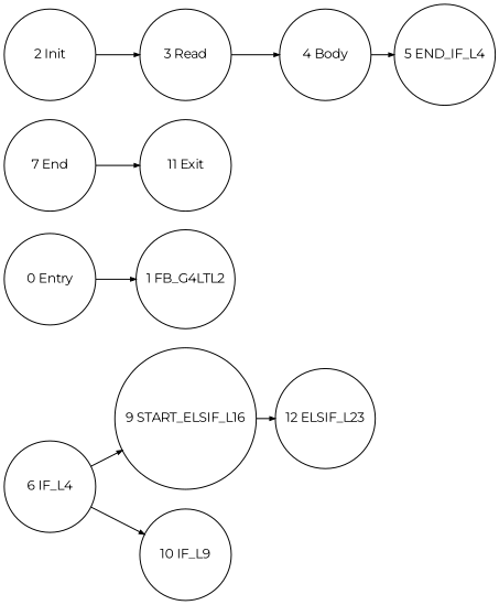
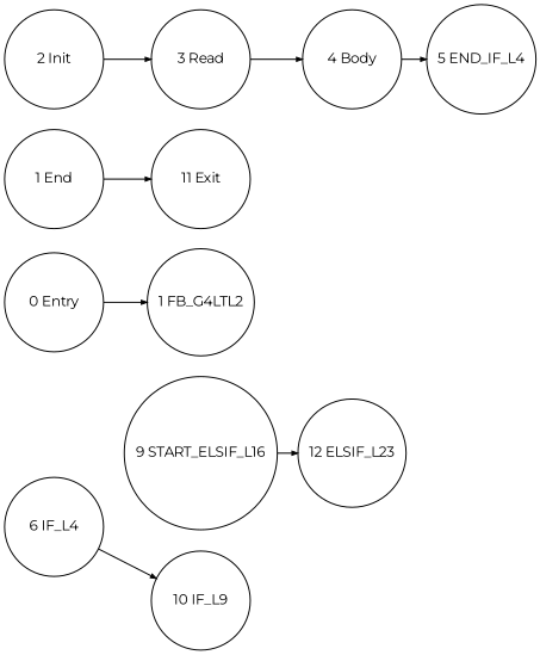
  digraph {
    fontname=Montserrat
    rankdir=LR
    ranksep=.25
    node [fontname=Montserrat fontsize=12 shape=circle]
    edge [arrowsize=.5 fontname=Montserrat]
    "9 START_ELSIF_L16" [height=1.2]
    "12 ELSIF_L23" [height=1.2]
    "0 Entry" [height=1.2]
    "1 FB_G4LTL2" [height=1.2]
-   "7 End" [height=1.2]
+   "7 End" [height=1.2 label="1 End"]
    "11 Exit" [height=1.2]
    "5 END_IF_L4" [height=1.2]
    "2 Init" [height=1.2]
    "3 Read" [height=1.2]
    "4 Body" [height=1.2]
    "6 IF_L4" [height=1.2]
    "10 IF_L9" [height=1.2]
    "9 START_ELSIF_L16" -> "12 ELSIF_L23"
    "0 Entry" -> "1 FB_G4LTL2"
    "7 End" -> "11 Exit"
    "2 Init" -> "3 Read"
    "3 Read" -> "4 Body"
    "4 Body" -> "5 END_IF_L4"
-   "6 IF_L4" -> "9 START_ELSIF_L16"
    "6 IF_L4" -> "10 IF_L9"
  }
